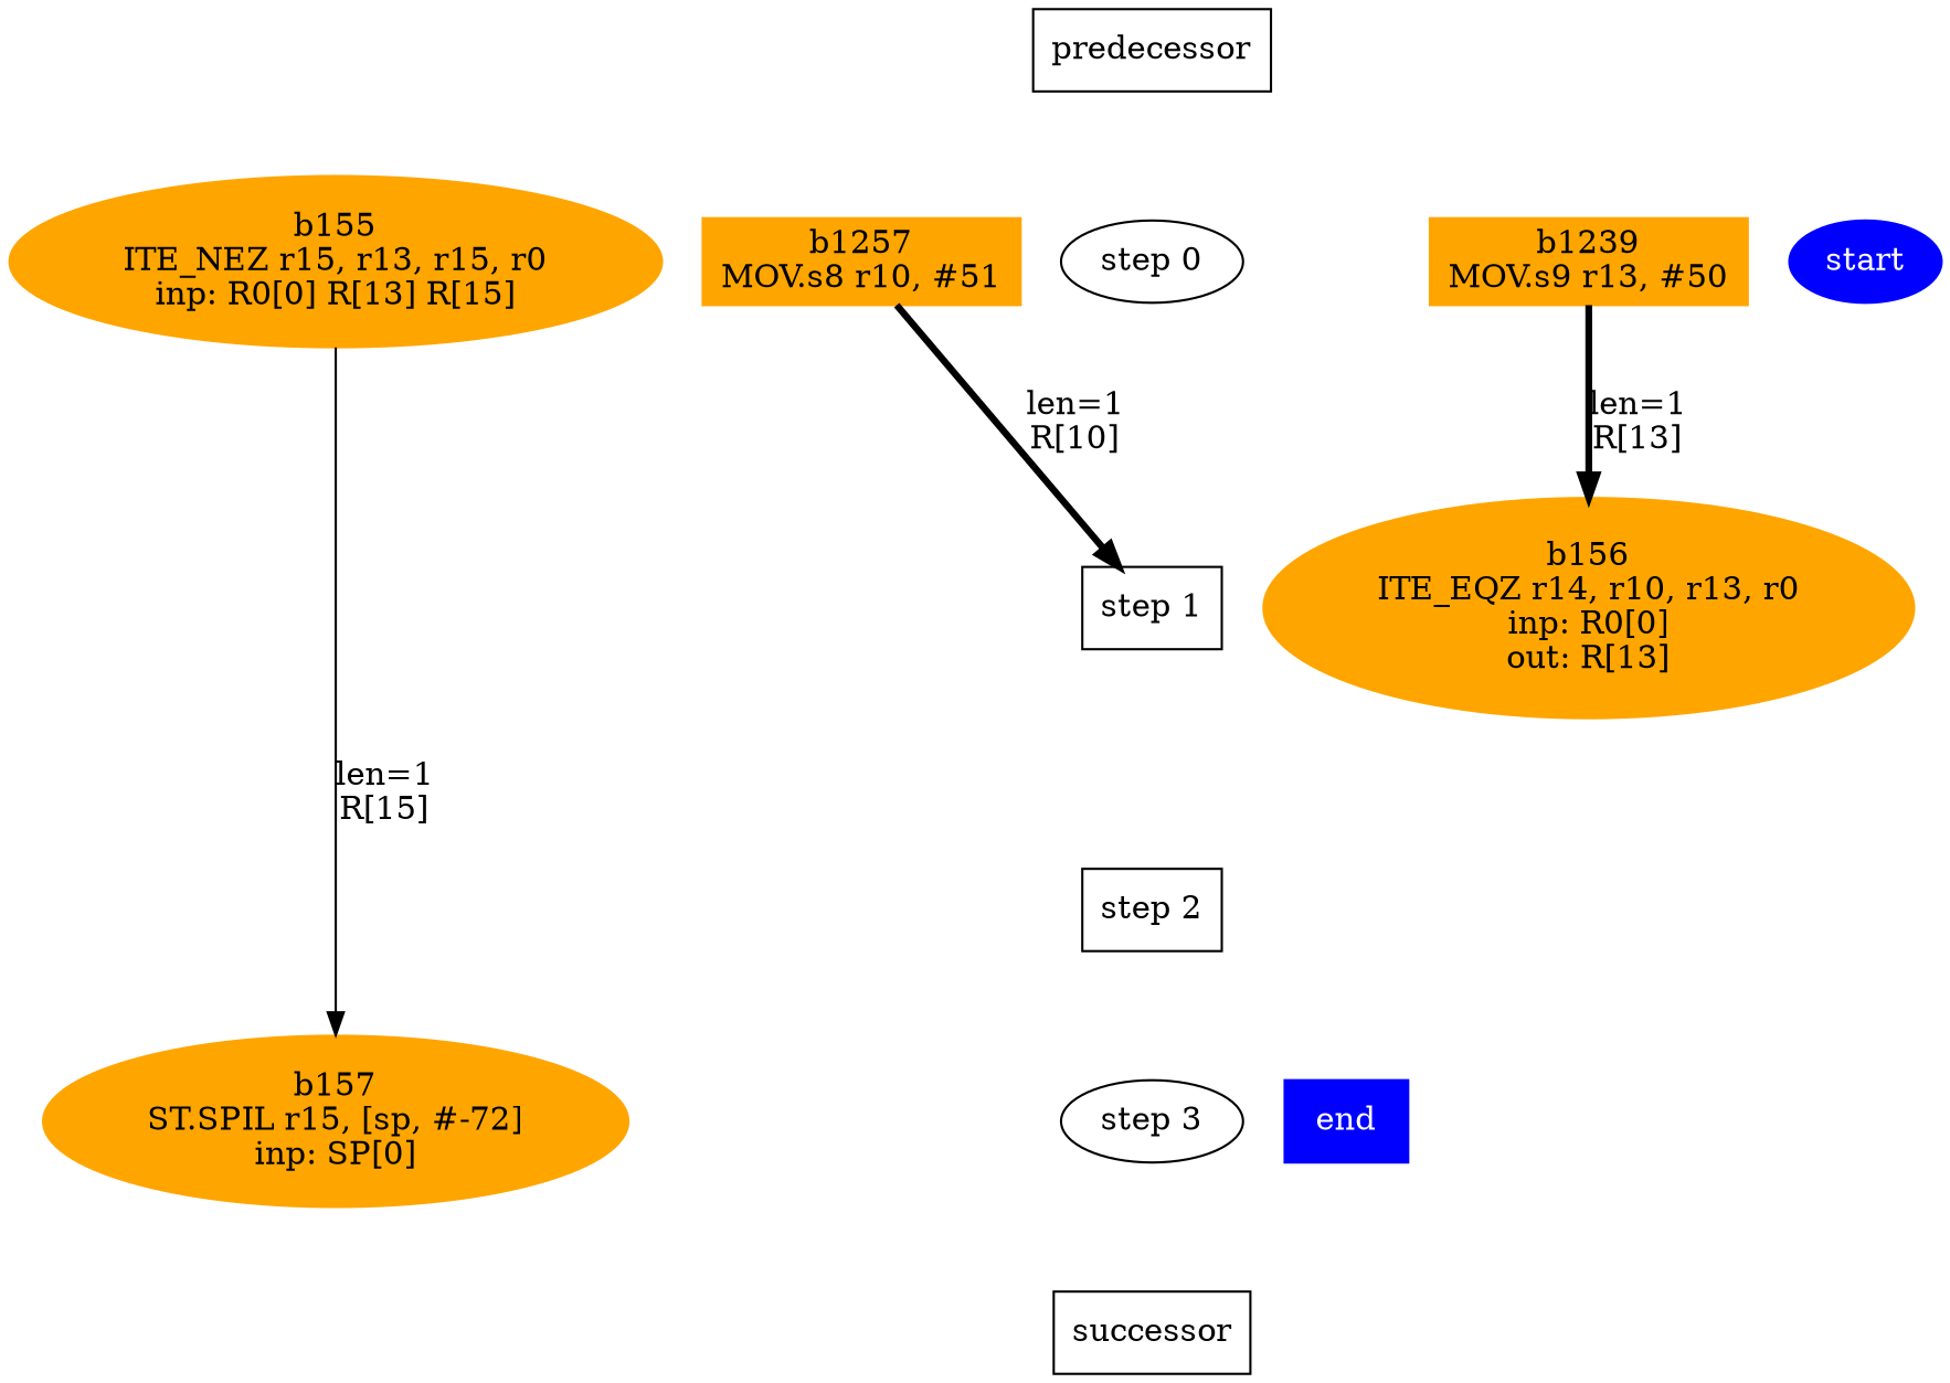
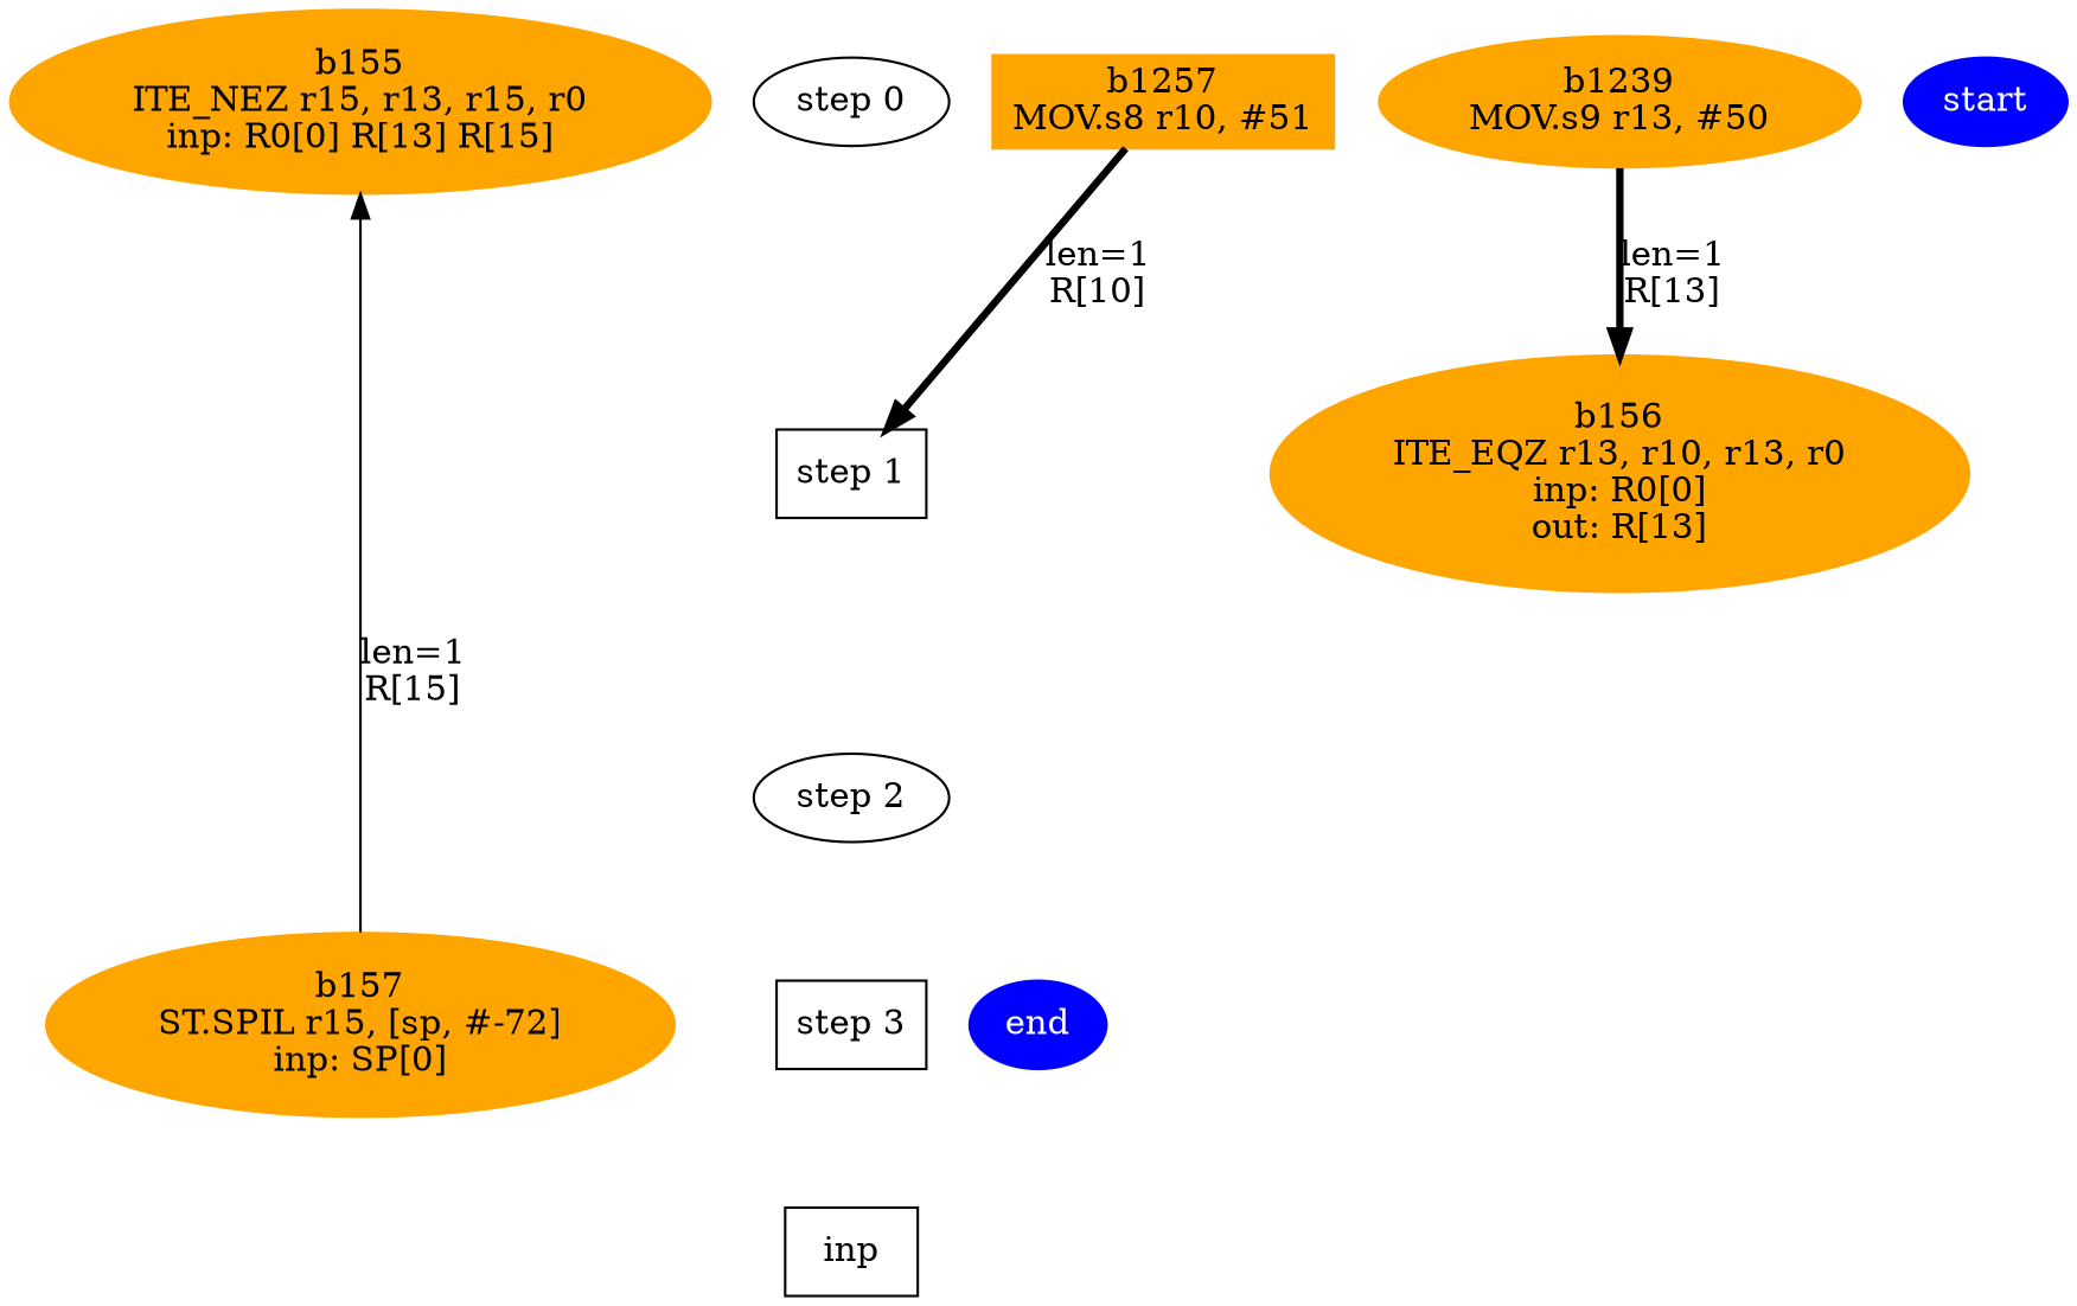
  digraph {
    node [style=filled]
    edge [weight=9000 style=invis]
    n1 [color=orange fontcolor=black label="b155\nITE_NEZ r15, r13, r15, r0\ninp: R0[0] R[13] R[15]"]
    n2 [label="step 0" shape=ellipse style=""]
-   n3 [color=orange fontcolor=black label="b156\nITE_EQZ r14, r10, r13, r0\ninp: R0[0]\nout: R[13]"]
+   n3 [color=orange fontcolor=black label="b156\nITE_EQZ r13, r10, r13, r0\ninp: R0[0]\nout: R[13]"]
    n4 [label="step 1" shape=box style=""]
    n5 [color=orange fontcolor=black label="b157\nST.SPIL r15, [sp, #-72]\ninp: SP[0]"]
-   n6 [label="step 3" shape=ellipse style=""]
-   n7 [color=orange fontcolor=black label="b1239\nMOV.s9 r13, #50" shape=box]
+   n6 [label="step 3" shape=box style=""]
+   n7 [color=orange fontcolor=black label="b1239\nMOV.s9 r13, #50"]
    n8 [color=orange fontcolor=black label="b1257\nMOV.s8 r10, #51" shape=box]
    n9 [color=blue fontcolor=white label=start]
-   n10 [color=blue fontcolor=white label=end shape=box]
-   n11 [label="step 2" shape=box style=""]
-   n12 [label=successor shape=box style=""]
-   n13 [label=predecessor shape=box style=""]
+   n10 [color=blue fontcolor=white label=end]
+   n11 [label="step 2" shape=ellipse style=""]
+   n12 [label=inp shape=box style=""]
    subgraph sub_1 {
      rank=same
      n1
      n2
    }
    subgraph sub_2 {
      rank=same
      n3
      n4
    }
    subgraph sub_3 {
      rank=same
      n5
      n6
    }
    subgraph sub_4 {
      rank=same
      n2
      n7
    }
    subgraph sub_5 {
      rank=same
      n2
      n8
    }
    subgraph sub_6 {
      rank=same
      n2
      n9
    }
    subgraph sub_7 {
      rank=same
      n6
      n10
    }
-   n1 -> n5 [color=black fontcolor=black label="len=1\nR[15]" weight=1000 style=""]
+   n5 -> n1 [color=black fontcolor=black label="len=1\nR[15]" weight=1000 style=""]
    n2 -> n4
    n4 -> n11
    n6 -> n12
    n7 -> n3 [color=black fontcolor=black label="len=1\nR[13]" penwidth=3 weight=1000 style=""]
    n8 -> n4 [color=black fontcolor=black label="len=1\nR[10]" penwidth=3 weight=1000 style=""]
    n11 -> n6
-   n13 -> n2
  }
